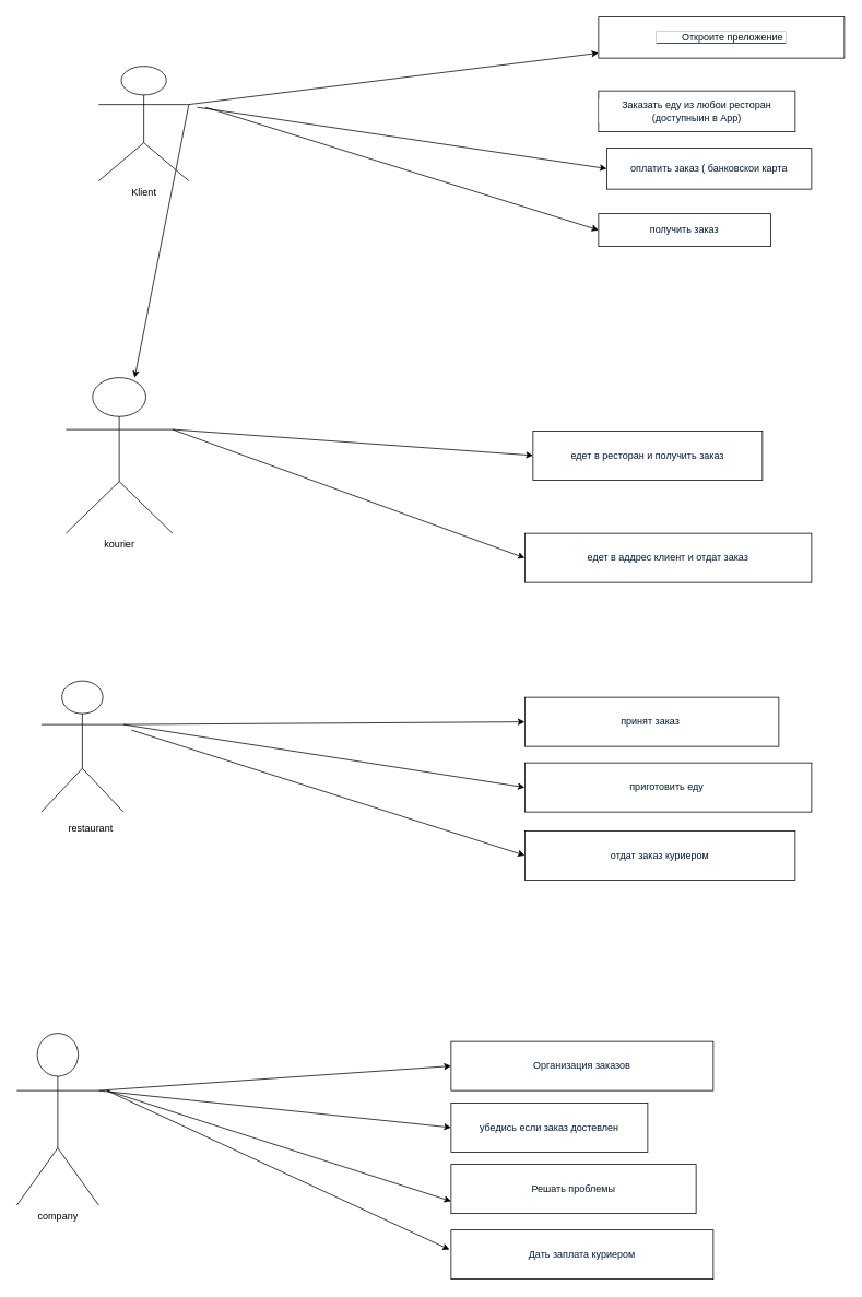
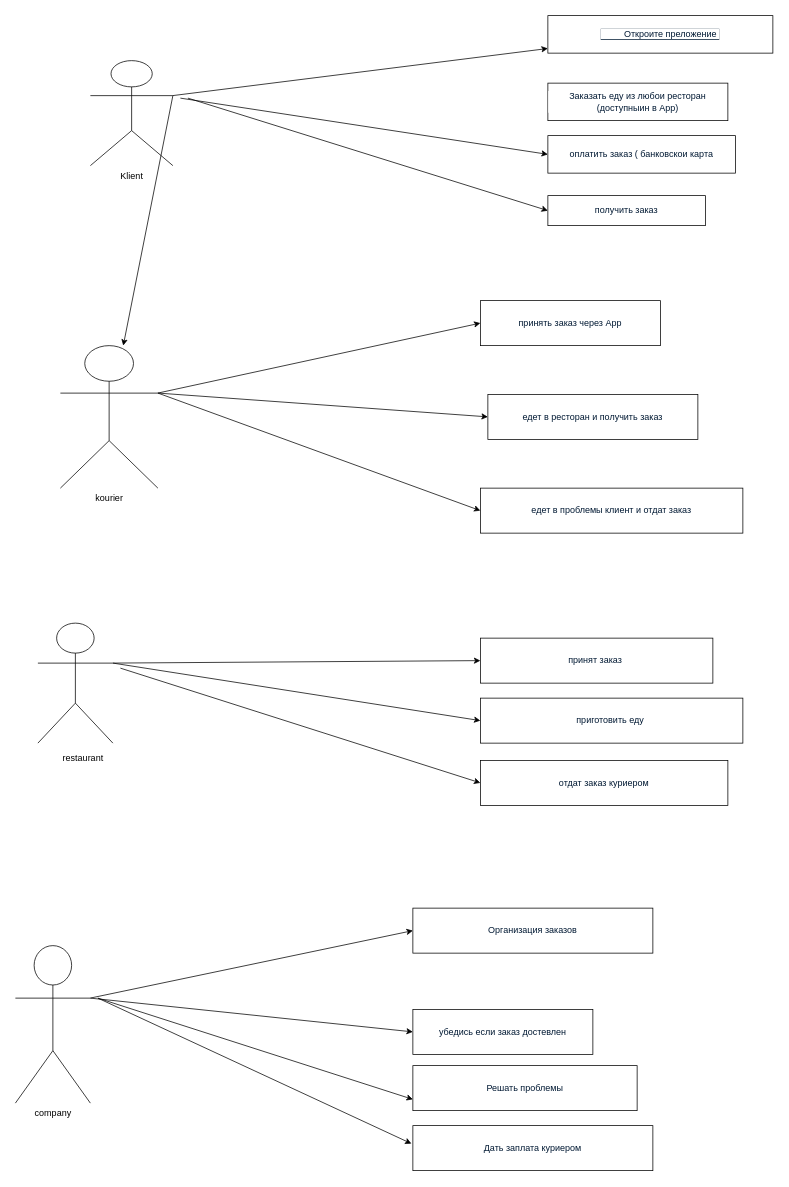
  <mxCell id="0" />
  <mxCell id="1" parent="0" />
  <mxCell id="2" value="&lt;span style=&quot;background-color: rgb(255 , 255 , 255)&quot;&gt;аптат&lt;font color=&quot;#001933&quot;&gt;Откроите преложение&amp;nbsp;&lt;/font&gt;&lt;/span&gt;" style="rounded=0;whiteSpace=wrap;html=1;labelBackgroundColor=#001933;fontColor=#FFFFFF;" vertex="1" parent="1"><mxGeometry x="730" y="20" width="300" height="50" as="geometry" /></mxCell>
  <mxCell id="3" value="Заказать еду из любои ресторан (доступныин в App)" style="rounded=0;whiteSpace=wrap;html=1;labelBackgroundColor=#FFFFFF;fontColor=#001933;" vertex="1" parent="1"><mxGeometry x="730" y="110" width="240" height="50" as="geometry" /></mxCell>
- <mxCell id="4" value="оплатить заказ ( банковскои карта" style="rounded=0;whiteSpace=wrap;html=1;labelBackgroundColor=#FFFFFF;fontColor=#001933;" vertex="1" parent="1"><mxGeometry x="740" y="180" width="250" height="50" as="geometry" /></mxCell>
+ <mxCell id="4" value="оплатить заказ ( банковскои карта" style="rounded=0;whiteSpace=wrap;html=1;labelBackgroundColor=#FFFFFF;fontColor=#001933;" vertex="1" parent="1"><mxGeometry x="730" y="180" width="250" height="50" as="geometry" /></mxCell>
  <mxCell id="5" value="получить заказ" style="rounded=0;whiteSpace=wrap;html=1;labelBackgroundColor=#FFFFFF;fontColor=#001933;" vertex="1" parent="1"><mxGeometry x="730" y="260" width="210" height="40" as="geometry" /></mxCell>
- <mxCell id="7" value="едет в аддрес клиент и отдат заказ" style="rounded=0;whiteSpace=wrap;html=1;labelBackgroundColor=#FFFFFF;fontColor=#001933;" vertex="1" parent="1"><mxGeometry x="640" y="650" width="350" height="60" as="geometry" /></mxCell>
+ <mxCell id="6" value="принять заказ через App" style="rounded=0;whiteSpace=wrap;html=1;labelBackgroundColor=#FFFFFF;fontColor=#001933;" vertex="1" parent="1"><mxGeometry x="640" y="400" width="240" height="60" as="geometry" /></mxCell>
+ <mxCell id="7" value="едет в проблемы клиент и отдат заказ" style="rounded=0;whiteSpace=wrap;html=1;labelBackgroundColor=#FFFFFF;fontColor=#001933;" vertex="1" parent="1"><mxGeometry x="640" y="650" width="350" height="60" as="geometry" /></mxCell>
+ <mxCell id="8" style="rounded=0;orthogonalLoop=1;jettySize=auto;html=1;exitX=1;exitY=0.333;exitDx=0;exitDy=0;entryX=0;entryY=0.5;entryDx=0;entryDy=0;fontColor=#001933;exitPerimeter=0;" edge="1" parent="1" source="24" target="6"><mxGeometry relative="1" as="geometry"><mxPoint x="380" y="360" as="sourcePoint" /></mxGeometry></mxCell>
  <mxCell id="9" value="едет в ресторан и получить заказ" style="rounded=0;whiteSpace=wrap;html=1;labelBackgroundColor=#FFFFFF;fontColor=#001933;" vertex="1" parent="1"><mxGeometry x="650" y="525" width="280" height="60" as="geometry" /></mxCell>
  <mxCell id="10" style="rounded=0;orthogonalLoop=1;jettySize=auto;html=1;exitX=1;exitY=0.333;exitDx=0;exitDy=0;fontColor=#001933;exitPerimeter=0;" edge="1" parent="1" source="21" target="2"><mxGeometry relative="1" as="geometry"><mxPoint x="385" y="30" as="sourcePoint" /></mxGeometry></mxCell>
  <mxCell id="11" style="rounded=0;orthogonalLoop=1;jettySize=auto;html=1;exitX=1;exitY=0.333;exitDx=0;exitDy=0;fontColor=#001933;exitPerimeter=0;" edge="1" parent="1" source="21" target="24"><mxGeometry relative="1" as="geometry"><mxPoint x="510" y="92.5" as="sourcePoint" /></mxGeometry></mxCell>
  <mxCell id="12" style="rounded=0;orthogonalLoop=1;jettySize=auto;html=1;entryX=0;entryY=0.5;entryDx=0;entryDy=0;fontColor=#001933;" edge="1" parent="1" target="4"><mxGeometry relative="1" as="geometry"><mxPoint x="240" y="130" as="sourcePoint" /></mxGeometry></mxCell>
  <mxCell id="13" style="rounded=0;orthogonalLoop=1;jettySize=auto;html=1;entryX=0;entryY=0.5;entryDx=0;entryDy=0;fontColor=#001933;" edge="1" parent="1" target="5"><mxGeometry relative="1" as="geometry"><mxPoint x="250" y="130" as="sourcePoint" /></mxGeometry></mxCell>
  <mxCell id="14" value="принят заказ&amp;nbsp;" style="rounded=0;whiteSpace=wrap;html=1;labelBackgroundColor=#FFFFFF;fontColor=#001933;" vertex="1" parent="1"><mxGeometry x="640" y="850" width="310" height="60" as="geometry" /></mxCell>
  <mxCell id="15" value="приготовить еду&amp;nbsp;" style="rounded=0;whiteSpace=wrap;html=1;labelBackgroundColor=#FFFFFF;fontColor=#001933;" vertex="1" parent="1"><mxGeometry x="640" y="930" width="350" height="60" as="geometry" /></mxCell>
  <mxCell id="16" value="отдат заказ куриером" style="rounded=0;whiteSpace=wrap;html=1;labelBackgroundColor=#FFFFFF;fontColor=#001933;" vertex="1" parent="1"><mxGeometry x="640" y="1013" width="330" height="60" as="geometry" /></mxCell>
- <mxCell id="17" value="Организация заказов" style="rounded=0;whiteSpace=wrap;html=1;labelBackgroundColor=#FFFFFF;fontColor=#001933;" vertex="1" parent="1"><mxGeometry x="550" y="1270" width="320" height="60" as="geometry" /></mxCell>
+ <mxCell id="17" value="Организация заказов" style="rounded=0;whiteSpace=wrap;html=1;labelBackgroundColor=#FFFFFF;fontColor=#001933;" vertex="1" parent="1"><mxGeometry x="550" y="1210" width="320" height="60" as="geometry" /></mxCell>
  <mxCell id="18" value="убедись если заказ достевлен" style="rounded=0;whiteSpace=wrap;html=1;labelBackgroundColor=#FFFFFF;fontColor=#001933;" vertex="1" parent="1"><mxGeometry x="550" y="1345" width="240" height="60" as="geometry" /></mxCell>
  <mxCell id="19" value="Решать проблемы" style="rounded=0;whiteSpace=wrap;html=1;labelBackgroundColor=#FFFFFF;fontColor=#001933;" vertex="1" parent="1"><mxGeometry x="550" y="1420" width="299" height="60" as="geometry" /></mxCell>
  <mxCell id="20" value="Дать заплата куриером" style="rounded=0;whiteSpace=wrap;html=1;labelBackgroundColor=#FFFFFF;fontColor=#001933;" vertex="1" parent="1"><mxGeometry x="550" y="1500" width="320" height="60" as="geometry" /></mxCell>
  <mxCell id="21" value="Klient" style="shape=umlActor;verticalLabelPosition=bottom;verticalAlign=top;html=1;outlineConnect=0;" vertex="1" parent="1"><mxGeometry x="120" y="80" width="110" height="140" as="geometry" /></mxCell>
  <mxCell id="22" style="edgeStyle=none;rounded=0;orthogonalLoop=1;jettySize=auto;html=1;exitX=1;exitY=0.333;exitDx=0;exitDy=0;exitPerimeter=0;entryX=0;entryY=0.5;entryDx=0;entryDy=0;" edge="1" parent="1" source="24" target="9"><mxGeometry relative="1" as="geometry" /></mxCell>
  <mxCell id="23" style="edgeStyle=none;rounded=0;orthogonalLoop=1;jettySize=auto;html=1;exitX=1;exitY=0.333;exitDx=0;exitDy=0;exitPerimeter=0;entryX=0;entryY=0.5;entryDx=0;entryDy=0;" edge="1" parent="1" source="24" target="7"><mxGeometry relative="1" as="geometry" /></mxCell>
  <mxCell id="24" value="kourier" style="shape=umlActor;verticalLabelPosition=bottom;verticalAlign=top;html=1;outlineConnect=0;" vertex="1" parent="1"><mxGeometry x="80" y="460" width="130" height="190" as="geometry" /></mxCell>
  <mxCell id="25" style="edgeStyle=none;rounded=0;orthogonalLoop=1;jettySize=auto;html=1;entryX=0;entryY=0.5;entryDx=0;entryDy=0;exitX=1;exitY=0.333;exitDx=0;exitDy=0;exitPerimeter=0;" edge="1" parent="1" source="28" target="14"><mxGeometry relative="1" as="geometry"><mxPoint x="150" y="900" as="sourcePoint" /></mxGeometry></mxCell>
  <mxCell id="26" style="edgeStyle=none;rounded=0;orthogonalLoop=1;jettySize=auto;html=1;entryX=0;entryY=0.5;entryDx=0;entryDy=0;exitX=1;exitY=0.333;exitDx=0;exitDy=0;exitPerimeter=0;" edge="1" parent="1" source="28" target="15"><mxGeometry relative="1" as="geometry"><mxPoint x="150" y="890" as="sourcePoint" /></mxGeometry></mxCell>
  <mxCell id="27" style="edgeStyle=none;rounded=0;orthogonalLoop=1;jettySize=auto;html=1;entryX=0;entryY=0.5;entryDx=0;entryDy=0;" edge="1" parent="1" target="16"><mxGeometry relative="1" as="geometry"><mxPoint x="160" y="890" as="sourcePoint" /></mxGeometry></mxCell>
  <mxCell id="28" value="" style="shape=umlActor;verticalLabelPosition=bottom;verticalAlign=top;html=1;outlineConnect=0;" vertex="1" parent="1"><mxGeometry x="50" y="830" width="100" height="160" as="geometry" /></mxCell>
  <mxCell id="29" style="edgeStyle=none;rounded=0;orthogonalLoop=1;jettySize=auto;html=1;entryX=0;entryY=0.5;entryDx=0;entryDy=0;exitX=1;exitY=0.333;exitDx=0;exitDy=0;exitPerimeter=0;" edge="1" parent="1" source="33" target="17"><mxGeometry relative="1" as="geometry" /></mxCell>
  <mxCell id="30" style="edgeStyle=none;rounded=0;orthogonalLoop=1;jettySize=auto;html=1;entryX=0;entryY=0.5;entryDx=0;entryDy=0;" edge="1" parent="1" target="18"><mxGeometry relative="1" as="geometry"><mxPoint x="120" y="1330" as="sourcePoint" /></mxGeometry></mxCell>
  <mxCell id="31" style="edgeStyle=none;rounded=0;orthogonalLoop=1;jettySize=auto;html=1;entryX=0;entryY=0.75;entryDx=0;entryDy=0;" edge="1" parent="1" target="19"><mxGeometry relative="1" as="geometry"><mxPoint x="130" y="1330" as="sourcePoint" /></mxGeometry></mxCell>
  <mxCell id="32" style="edgeStyle=none;rounded=0;orthogonalLoop=1;jettySize=auto;html=1;entryX=-0.006;entryY=0.4;entryDx=0;entryDy=0;entryPerimeter=0;" edge="1" parent="1" target="20"><mxGeometry relative="1" as="geometry"><mxPoint x="130" y="1330" as="sourcePoint" /></mxGeometry></mxCell>
  <mxCell id="33" value="company" style="shape=umlActor;verticalLabelPosition=bottom;verticalAlign=top;html=1;outlineConnect=0;" vertex="1" parent="1"><mxGeometry x="20" y="1260" width="100" height="210" as="geometry" /></mxCell>
  <mxCell id="34" value="restaurant" style="text;html=1;align=center;verticalAlign=middle;resizable=0;points=[];autosize=1;strokeColor=none;fillColor=none;" vertex="1" parent="1"><mxGeometry x="75" y="1000" width="70" height="20" as="geometry" /></mxCell>
